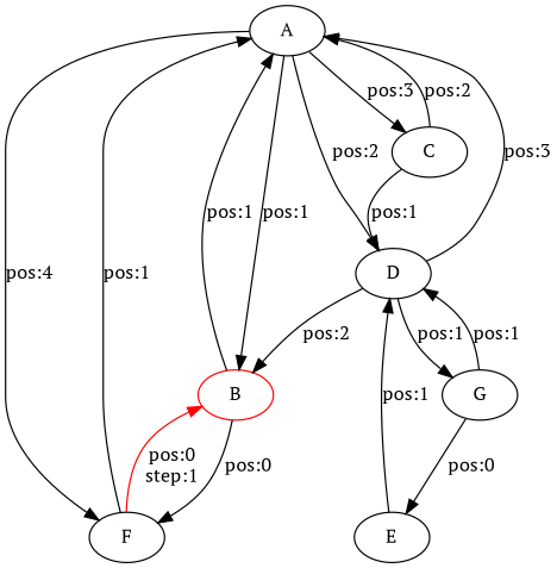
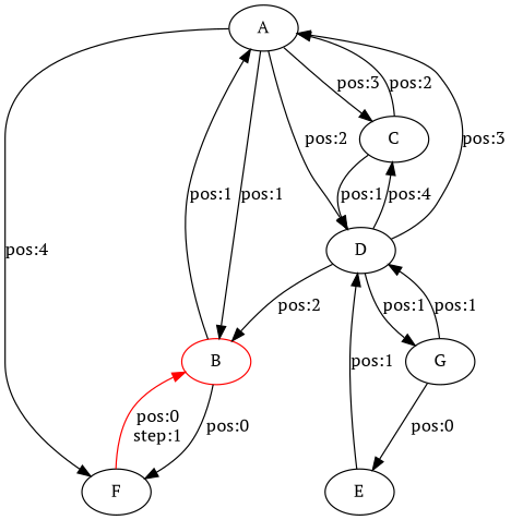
  digraph {
    fontname="PT Serif"
    node [fontname="PT Serif"]
    edge [fontname="PT Serif"]
    n1 [label=A]
    n2 [color=red label=B]
    n3 [label=C]
    n4 [label=D]
    n5 [label=F]
    n6 [label=G]
    n7 [label=E]
    n1 -> n2 [label="pos:1\n"]
    n1 -> n3 [label="pos:3\n"]
    n1 -> n4 [label="pos:2\n"]
    n1 -> n5 [label="pos:4\n"]
    n2 -> n1 [label="pos:1\n"]
    n2 -> n5 [label="pos:0\n"]
    n3 -> n1 [label="pos:2\n"]
    n3 -> n4 [label="pos:1\n"]
    n4 -> n1 [label="pos:3\n"]
    n4 -> n2 [label="pos:2\n"]
+   n4 -> n3 [label="pos:4\n"]
    n4 -> n6 [label="pos:1\n"]
-   n5 -> n1 [label="pos:1\n"]
    n5 -> n2 [color=red label="pos:0\nstep:1\n"]
    n6 -> n4 [label="pos:1\n"]
    n6 -> n7 [label="pos:0\n"]
    n7 -> n4 [label="pos:1\n"]
  }
